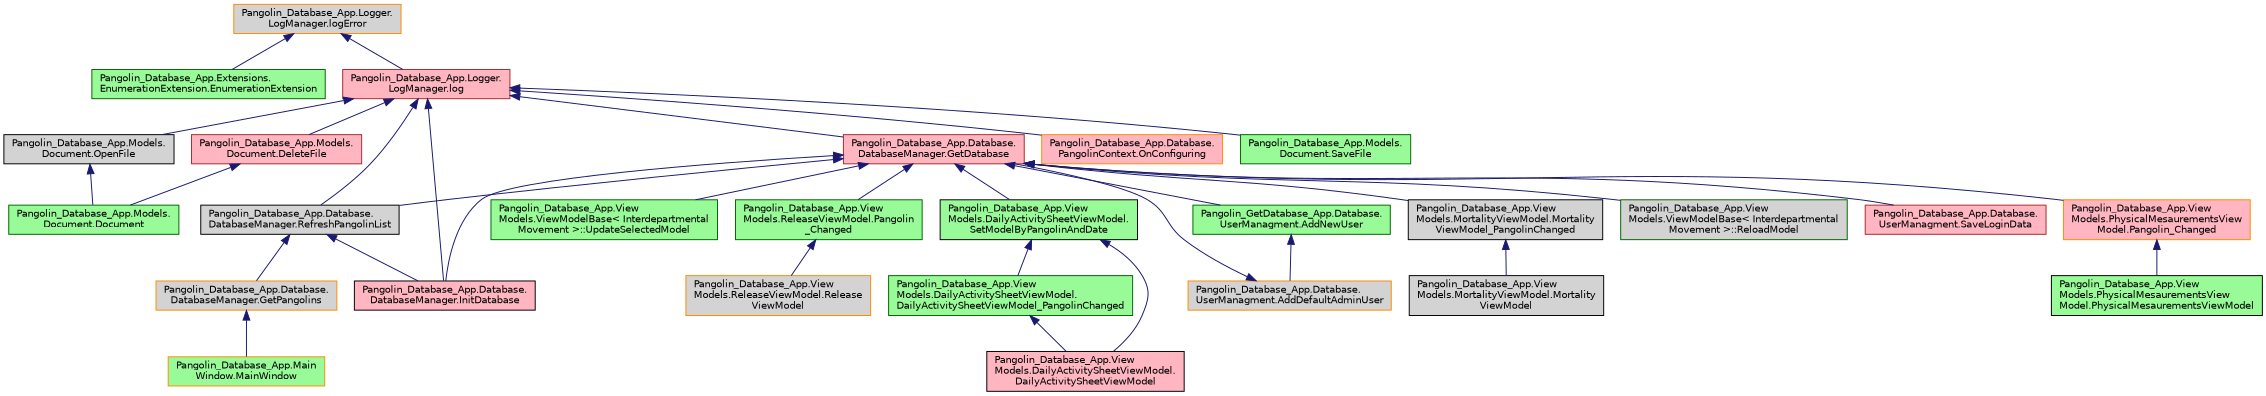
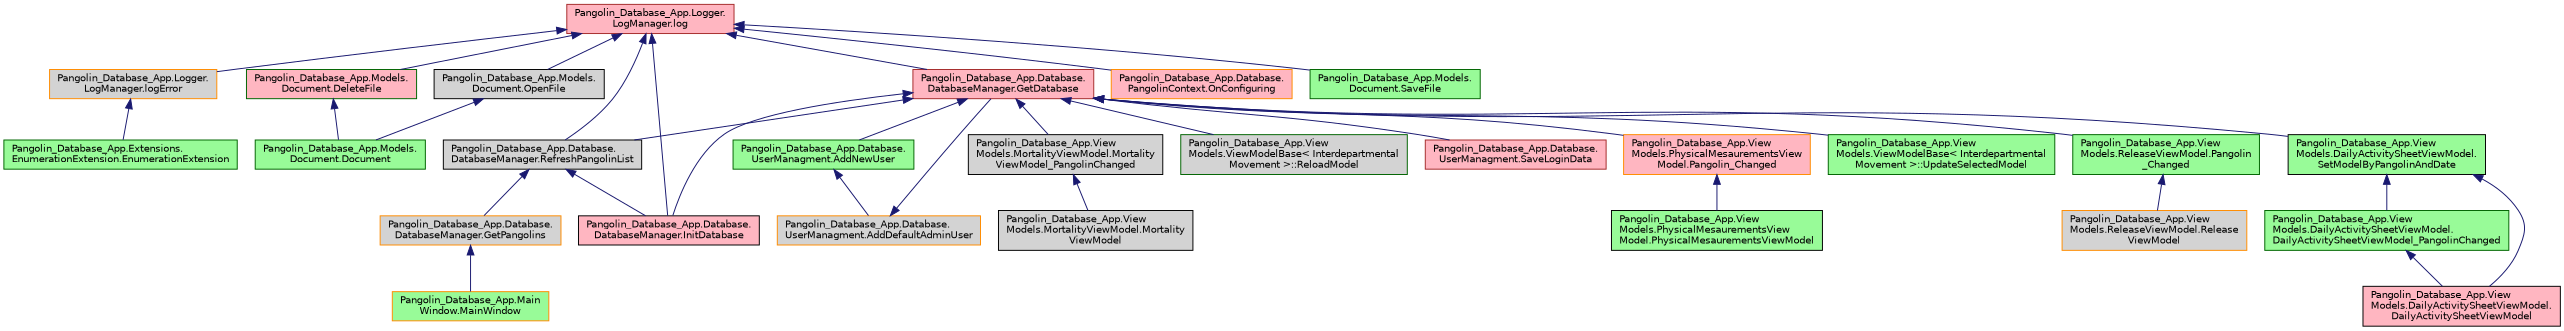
  digraph {
    rankdir=TB
    node [color=darkgreen fillcolor=palegreen fontname=Helvetica fontsize=10 shape=record style=filled]
    edge [color=midnightblue dir=back fontname=Helvetica fontsize=10 labelfontname=Helvetica labelfontsize=10 style=solid]
    n1 [color=darkorange fillcolor=lightgrey fontcolor=black height=0.2 label="Pangolin_Database_App.Logger.\lLogManager.logError" width=0.4]
    n2 [height=0.2 label="Pangolin_Database_App.Extensions.\lEnumerationExtension.EnumerationExtension" width=0.4]
    n3 [color=brown fillcolor=lightpink height=0.2 label="Pangolin_Database_App.Logger.\lLogManager.log" width=0.4]
-   n4 [color=brown fillcolor=lightpink height=0.2 label="Pangolin_Database_App.Models.\lDocument.DeleteFile" width=0.4]
+   n4 [fillcolor=lightpink height=0.2 label="Pangolin_Database_App.Models.\lDocument.DeleteFile" width=0.4]
    n5 [color=brown fillcolor=lightpink height=0.2 label="Pangolin_Database_App.Database.\lDatabaseManager.GetDatabase" width=0.4]
    n6 [color=black fillcolor=lightpink height=0.2 label="Pangolin_Database_App.Database.\lDatabaseManager.InitDatabase" width=0.4]
    n7 [color=black fillcolor=lightgrey height=0.2 label="Pangolin_Database_App.Database.\lDatabaseManager.RefreshPangolinList" width=0.4]
    n8 [color=darkorange fillcolor=lightpink height=0.2 label="Pangolin_Database_App.Database.\lPangolinContext.OnConfiguring" width=0.4]
    n9 [color=black fillcolor=lightgrey height=0.2 label="Pangolin_Database_App.Models.\lDocument.OpenFile" width=0.4]
    n10 [height=0.2 label="Pangolin_Database_App.Models.\lDocument.SaveFile" width=0.4]
    n11 [height=0.2 label="Pangolin_Database_App.Models.\lDocument.Document" width=0.4]
-   n12 [height=0.2 label="Pangolin_GetDatabase_App.Database.\lUserManagment.AddNewUser" width=0.4]
+   n12 [height=0.2 label="Pangolin_Database_App.Database.\lUserManagment.AddNewUser" width=0.4]
    n13 [color=black fillcolor=lightgrey height=0.2 label="Pangolin_Database_App.View\lModels.MortalityViewModel.Mortality\lViewModel_PangolinChanged" width=0.4]
    n14 [color=darkorange fillcolor=lightpink height=0.2 label="Pangolin_Database_App.View\lModels.PhysicalMesaurementsView\lModel.Pangolin_Changed" width=0.4]
    n15 [height=0.2 label="Pangolin_Database_App.View\lModels.ReleaseViewModel.Pangolin\l_Changed" width=0.4]
    n16 [fillcolor=lightgrey height=0.2 label="Pangolin_Database_App.View\lModels.ViewModelBase\< Interdepartmental\lMovement \>::ReloadModel" width=0.4]
    n17 [color=brown fillcolor=lightpink height=0.2 label="Pangolin_Database_App.Database.\lUserManagment.SaveLoginData" width=0.4]
    n18 [color=black height=0.2 label="Pangolin_Database_App.View\lModels.DailyActivitySheetViewModel.\lSetModelByPangolinAndDate" width=0.4]
    n19 [height=0.2 label="Pangolin_Database_App.View\lModels.ViewModelBase\< Interdepartmental\lMovement \>::UpdateSelectedModel" width=0.4]
    n20 [color=darkorange fillcolor=lightgrey height=0.2 label="Pangolin_Database_App.Database.\lDatabaseManager.GetPangolins" width=0.4]
    n21 [color=darkorange fillcolor=lightgrey height=0.2 label="Pangolin_Database_App.Database.\lUserManagment.AddDefaultAdminUser" width=0.4]
    n22 [color=black fillcolor=lightgrey height=0.2 label="Pangolin_Database_App.View\lModels.MortalityViewModel.Mortality\lViewModel" width=0.4]
    n23 [color=black height=0.2 label="Pangolin_Database_App.View\lModels.PhysicalMesaurementsView\lModel.PhysicalMesaurementsViewModel" width=0.4]
    n24 [color=darkorange fillcolor=lightgrey height=0.2 label="Pangolin_Database_App.View\lModels.ReleaseViewModel.Release\lViewModel" width=0.4]
    n25 [color=black fillcolor=lightpink height=0.2 label="Pangolin_Database_App.View\lModels.DailyActivitySheetViewModel.\lDailyActivitySheetViewModel" width=0.4]
    n26 [height=0.2 label="Pangolin_Database_App.View\lModels.DailyActivitySheetViewModel.\lDailyActivitySheetViewModel_PangolinChanged" width=0.4]
    n27 [color=darkorange height=0.2 label="Pangolin_Database_App.Main\lWindow.MainWindow" width=0.4]
    n1 -> n2
-   n1 -> n3
+   n3 -> n1
    n3 -> n4
    n3 -> n5
    n3 -> n6
    n3 -> n7
    n3 -> n8
    n3 -> n9
    n3 -> n10
    n4 -> n11
    n5 -> n6
    n5 -> n7
    n5 -> n12
    n5 -> n13
    n5 -> n14
    n5 -> n15
    n5 -> n16
    n5 -> n17
    n5 -> n18
    n5 -> n19
    n7 -> n6
    n7 -> n20
    n9 -> n11
    n12 -> n21
    n13 -> n22
    n14 -> n23
    n15 -> n24
    n18 -> n25
    n18 -> n26
    n20 -> n27
    n21 -> n5
    n26 -> n25
  }
